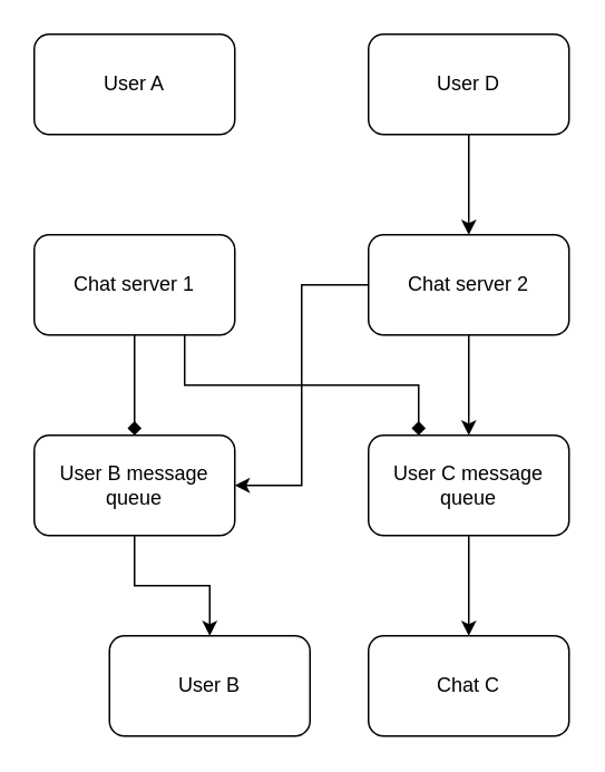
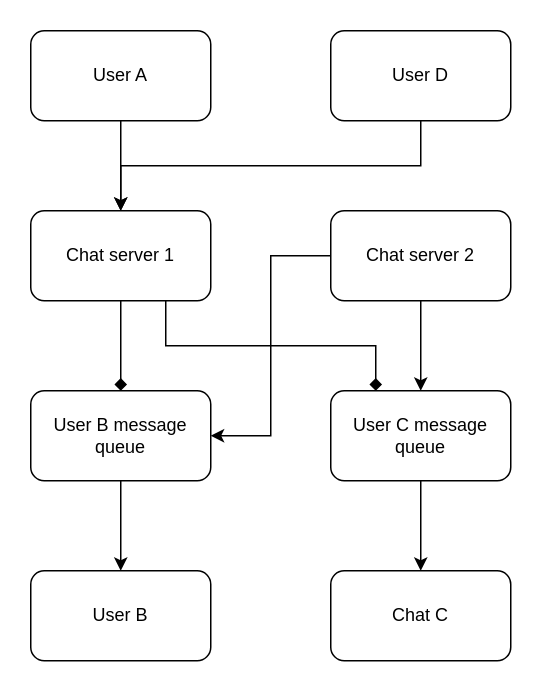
  <mxCell id="0" />
  <mxCell id="1" parent="0" />
+ <mxCell id="2" style="edgeStyle=orthogonalEdgeStyle;rounded=0;orthogonalLoop=1;jettySize=auto;html=1;exitX=0.5;exitY=1;exitDx=0;exitDy=0;entryX=0.5;entryY=0;entryDx=0;entryDy=0;" edge="1" parent="1" source="3" target="6"><mxGeometry relative="1" as="geometry" /></mxCell>
  <mxCell id="3" value="User A" style="rounded=1;whiteSpace=wrap;html=1;" vertex="1" parent="1"><mxGeometry x="20" y="20" width="120" height="60" as="geometry" /></mxCell>
  <mxCell id="4" style="edgeStyle=orthogonalEdgeStyle;rounded=0;orthogonalLoop=1;jettySize=auto;html=1;exitX=0.5;exitY=1;exitDx=0;exitDy=0;entryX=0.5;entryY=0;entryDx=0;entryDy=0;endArrow=diamond;" edge="1" parent="1" source="6" target="8"><mxGeometry relative="1" as="geometry" /></mxCell>
  <mxCell id="5" style="edgeStyle=orthogonalEdgeStyle;rounded=0;orthogonalLoop=1;jettySize=auto;html=1;exitX=0.75;exitY=1;exitDx=0;exitDy=0;entryX=0.25;entryY=0;entryDx=0;entryDy=0;endArrow=diamond;" edge="1" parent="1" source="6" target="10"><mxGeometry relative="1" as="geometry" /></mxCell>
  <mxCell id="6" value="Chat server 1" style="rounded=1;whiteSpace=wrap;html=1;" vertex="1" parent="1"><mxGeometry x="20" y="140" width="120" height="60" as="geometry" /></mxCell>
  <mxCell id="7" style="edgeStyle=orthogonalEdgeStyle;rounded=0;orthogonalLoop=1;jettySize=auto;html=1;exitX=0.5;exitY=1;exitDx=0;exitDy=0;entryX=0.5;entryY=0;entryDx=0;entryDy=0;" edge="1" parent="1" source="8" target="11"><mxGeometry relative="1" as="geometry" /></mxCell>
  <mxCell id="8" value="User B message queue" style="rounded=1;whiteSpace=wrap;html=1;" vertex="1" parent="1"><mxGeometry x="20" y="260" width="120" height="60" as="geometry" /></mxCell>
  <mxCell id="9" style="edgeStyle=orthogonalEdgeStyle;rounded=0;orthogonalLoop=1;jettySize=auto;html=1;exitX=0.5;exitY=1;exitDx=0;exitDy=0;entryX=0.5;entryY=0;entryDx=0;entryDy=0;" edge="1" parent="1" source="10" target="12"><mxGeometry relative="1" as="geometry" /></mxCell>
  <mxCell id="10" value="User C message queue" style="rounded=1;whiteSpace=wrap;html=1;" vertex="1" parent="1"><mxGeometry x="220" y="260" width="120" height="60" as="geometry" /></mxCell>
- <mxCell id="11" value="User B" style="rounded=1;whiteSpace=wrap;html=1;" vertex="1" parent="1"><mxGeometry x="65" y="380" width="120" height="60" as="geometry" /></mxCell>
+ <mxCell id="11" value="User B" style="rounded=1;whiteSpace=wrap;html=1;" vertex="1" parent="1"><mxGeometry x="20" y="380" width="120" height="60" as="geometry" /></mxCell>
  <mxCell id="12" value="Chat C" style="rounded=1;whiteSpace=wrap;html=1;" vertex="1" parent="1"><mxGeometry x="220" y="380" width="120" height="60" as="geometry" /></mxCell>
- <mxCell id="13" style="edgeStyle=orthogonalEdgeStyle;rounded=0;orthogonalLoop=1;jettySize=auto;html=1;exitX=0.5;exitY=1;exitDx=0;exitDy=0;entryX=0.5;entryY=0;entryDx=0;entryDy=0;" edge="1" parent="1" source="14" target="17"><mxGeometry relative="1" as="geometry" /></mxCell>
+ <mxCell id="13" style="edgeStyle=orthogonalEdgeStyle;rounded=0;orthogonalLoop=1;jettySize=auto;html=1;exitX=0.5;exitY=1;exitDx=0;exitDy=0;" edge="1" parent="1" source="14" target="6"><mxGeometry relative="1" as="geometry" /></mxCell>
  <mxCell id="14" value="User D" style="rounded=1;whiteSpace=wrap;html=1;" vertex="1" parent="1"><mxGeometry x="220" y="20" width="120" height="60" as="geometry" /></mxCell>
  <mxCell id="15" style="edgeStyle=orthogonalEdgeStyle;rounded=0;orthogonalLoop=1;jettySize=auto;html=1;exitX=0.5;exitY=1;exitDx=0;exitDy=0;entryX=0.5;entryY=0;entryDx=0;entryDy=0;" edge="1" parent="1" source="17" target="10"><mxGeometry relative="1" as="geometry" /></mxCell>
  <mxCell id="16" style="edgeStyle=orthogonalEdgeStyle;rounded=0;orthogonalLoop=1;jettySize=auto;html=1;exitX=0;exitY=0.5;exitDx=0;exitDy=0;entryX=1;entryY=0.5;entryDx=0;entryDy=0;" edge="1" parent="1" source="17" target="8"><mxGeometry relative="1" as="geometry" /></mxCell>
  <mxCell id="17" value="Chat server 2" style="rounded=1;whiteSpace=wrap;html=1;" vertex="1" parent="1"><mxGeometry x="220" y="140" width="120" height="60" as="geometry" /></mxCell>
